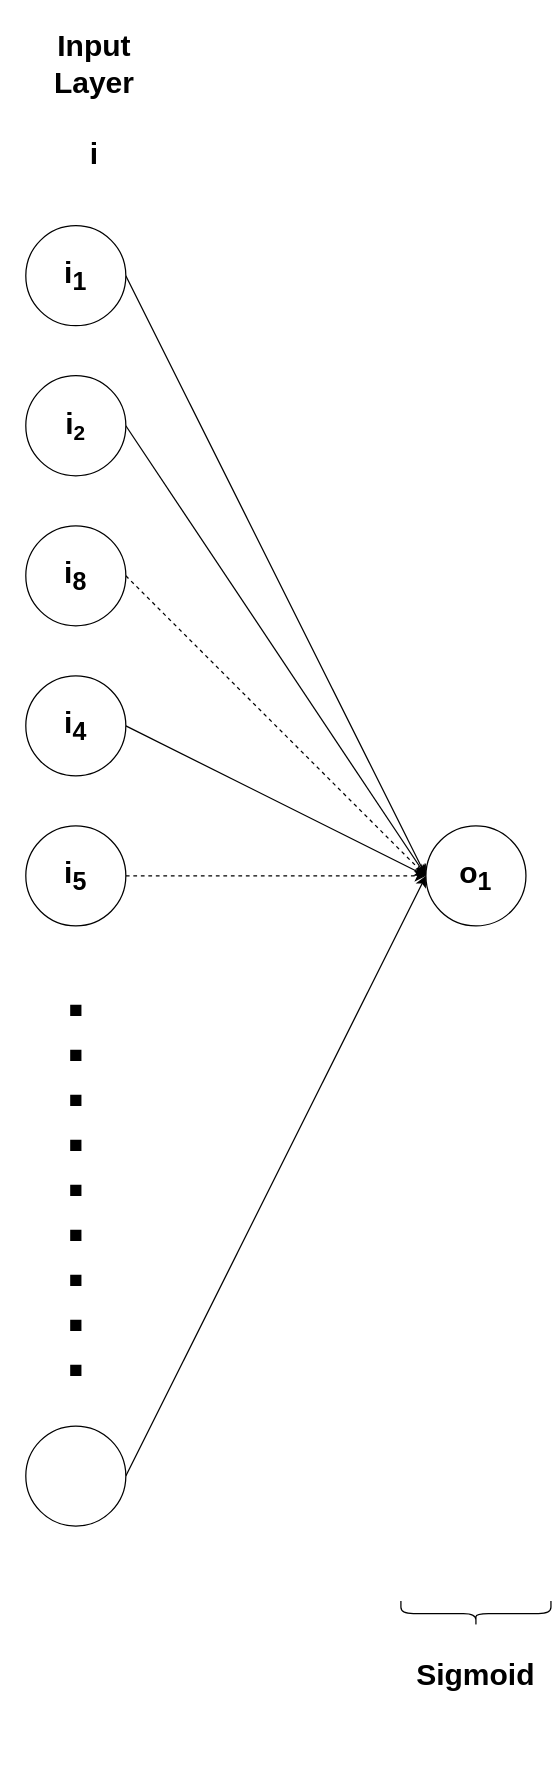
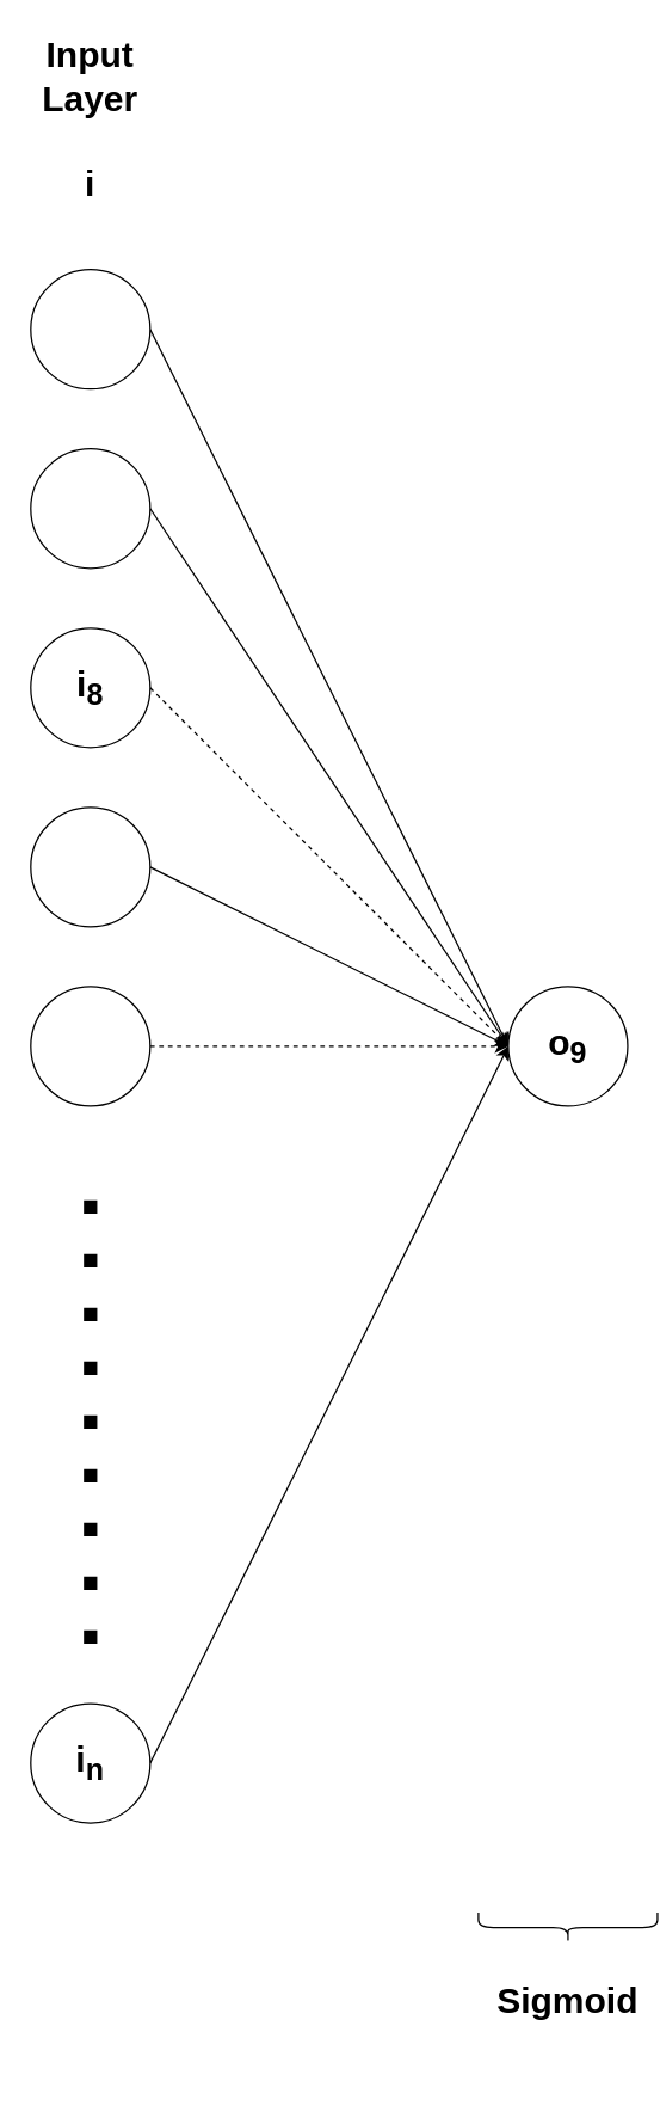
  <mxCell id="0" />
  <mxCell id="1" parent="0" />
  <mxCell id="2" style="orthogonalLoop=1;jettySize=auto;html=1;exitX=1;exitY=0.5;exitDx=0;exitDy=0;entryX=0;entryY=0.5;entryDx=0;entryDy=0;" edge="1" parent="1" source="3" target="14"><mxGeometry relative="1" as="geometry" /></mxCell>
  <mxCell id="3" value="" style="ellipse;whiteSpace=wrap;html=1;aspect=fixed;rounded=0;" vertex="1" parent="1"><mxGeometry x="20" y="180" width="80" height="80" as="geometry" /></mxCell>
  <mxCell id="4" style="orthogonalLoop=1;jettySize=auto;html=1;exitX=1;exitY=0.5;exitDx=0;exitDy=0;entryX=0;entryY=0.5;entryDx=0;entryDy=0;" edge="1" parent="1" source="5" target="14"><mxGeometry relative="1" as="geometry" /></mxCell>
  <mxCell id="5" value="" style="ellipse;whiteSpace=wrap;html=1;aspect=fixed;rounded=0;" vertex="1" parent="1"><mxGeometry x="20" y="300" width="80" height="80" as="geometry" /></mxCell>
  <mxCell id="6" style="orthogonalLoop=1;jettySize=auto;html=1;exitX=1;exitY=0.5;exitDx=0;exitDy=0;entryX=0;entryY=0.5;entryDx=0;entryDy=0;dashed=1;" edge="1" parent="1" source="7" target="14"><mxGeometry relative="1" as="geometry" /></mxCell>
  <mxCell id="7" value="" style="ellipse;whiteSpace=wrap;html=1;aspect=fixed;rounded=0;" vertex="1" parent="1"><mxGeometry x="20" y="420" width="80" height="80" as="geometry" /></mxCell>
  <mxCell id="8" style="orthogonalLoop=1;jettySize=auto;html=1;exitX=1;exitY=0.5;exitDx=0;exitDy=0;entryX=0;entryY=0.5;entryDx=0;entryDy=0;" edge="1" parent="1" source="9" target="14"><mxGeometry relative="1" as="geometry" /></mxCell>
  <mxCell id="9" value="" style="ellipse;whiteSpace=wrap;html=1;aspect=fixed;rounded=0;" vertex="1" parent="1"><mxGeometry x="20" y="540" width="80" height="80" as="geometry" /></mxCell>
  <mxCell id="10" style="orthogonalLoop=1;jettySize=auto;html=1;exitX=1;exitY=0.5;exitDx=0;exitDy=0;entryX=0;entryY=0.5;entryDx=0;entryDy=0;dashed=1;" edge="1" parent="1" source="11" target="14"><mxGeometry relative="1" as="geometry" /></mxCell>
  <mxCell id="11" value="" style="ellipse;whiteSpace=wrap;html=1;aspect=fixed;rounded=0;" vertex="1" parent="1"><mxGeometry x="20" y="660" width="80" height="80" as="geometry" /></mxCell>
  <mxCell id="12" style="orthogonalLoop=1;jettySize=auto;html=1;exitX=1;exitY=0.5;exitDx=0;exitDy=0;entryX=0;entryY=0.5;entryDx=0;entryDy=0;" edge="1" parent="1" source="13" target="14"><mxGeometry relative="1" as="geometry" /></mxCell>
  <mxCell id="13" value="" style="ellipse;whiteSpace=wrap;html=1;aspect=fixed;rounded=0;" vertex="1" parent="1"><mxGeometry x="20" y="1140" width="80" height="80" as="geometry" /></mxCell>
  <mxCell id="14" value="" style="ellipse;whiteSpace=wrap;html=1;aspect=fixed;rounded=0;" vertex="1" parent="1"><mxGeometry x="340" y="660" width="80" height="80" as="geometry" /></mxCell>
  <mxCell id="15" value="" style="endArrow=none;dashed=1;html=1;dashPattern=1 3;strokeWidth=9;rounded=0;" edge="1" parent="1"><mxGeometry width="50" height="50" relative="1" as="geometry"><mxPoint x="60" y="1100" as="sourcePoint" /><mxPoint x="60" y="780" as="targetPoint" /></mxGeometry></mxCell>
- <mxCell id="16" value="Input Layer&lt;br style=&quot;border-color: var(--border-color);&quot;&gt;&lt;br style=&quot;border-color: var(--border-color);&quot;&gt;i" style="text;html=1;strokeColor=none;fillColor=none;align=center;verticalAlign=middle;whiteSpace=wrap;rounded=0;fontSize=24;fontStyle=1" vertex="1" parent="1"><mxGeometry x="35" y="20" width="80" height="120" as="geometry" /></mxCell>
+ <mxCell id="16" value="Input Layer&lt;br style=&quot;border-color: var(--border-color);&quot;&gt;&lt;br style=&quot;border-color: var(--border-color);&quot;&gt;i" style="text;html=1;strokeColor=none;fillColor=none;align=center;verticalAlign=middle;whiteSpace=wrap;rounded=0;fontSize=24;fontStyle=1" vertex="1" parent="1"><mxGeometry x="20" y="20" width="80" height="120" as="geometry" /></mxCell>
  <mxCell id="17" value="Sigmoid" style="text;html=1;strokeColor=none;fillColor=none;align=center;verticalAlign=middle;whiteSpace=wrap;rounded=0;fontSize=24;fontStyle=1" vertex="1" parent="1"><mxGeometry x="340" y="1280" width="80" height="120" as="geometry" /></mxCell>
  <mxCell id="18" value="" style="shape=curlyBracket;whiteSpace=wrap;html=1;rounded=1;labelPosition=left;verticalLabelPosition=middle;align=right;verticalAlign=middle;rotation=-90;" vertex="1" parent="1"><mxGeometry x="370" y="1230" width="20" height="120" as="geometry" /></mxCell>
  <mxCell id="19" value="i&lt;sub style=&quot;border-color: var(--border-color);&quot;&gt;8&lt;/sub&gt;" style="text;html=1;strokeColor=none;fillColor=none;align=center;verticalAlign=middle;whiteSpace=wrap;rounded=0;fontSize=24;fontStyle=1" vertex="1" parent="1"><mxGeometry x="20" y="420" width="80" height="80" as="geometry" /></mxCell>
- <mxCell id="20" value="i&lt;sub style=&quot;border-color: var(--border-color);&quot;&gt;4&lt;/sub&gt;" style="text;html=1;strokeColor=none;fillColor=none;align=center;verticalAlign=middle;whiteSpace=wrap;rounded=0;fontSize=24;fontStyle=1" vertex="1" parent="1"><mxGeometry x="20" y="540" width="80" height="80" as="geometry" /></mxCell>
- <mxCell id="21" value="i&lt;sub style=&quot;border-color: var(--border-color);&quot;&gt;5&lt;/sub&gt;" style="text;html=1;strokeColor=none;fillColor=none;align=center;verticalAlign=middle;whiteSpace=wrap;rounded=0;fontSize=24;fontStyle=1" vertex="1" parent="1"><mxGeometry x="20" y="660" width="80" height="80" as="geometry" /></mxCell>
- <mxCell id="23" value="o&lt;sub&gt;1&lt;/sub&gt;" style="text;html=1;strokeColor=none;fillColor=none;align=center;verticalAlign=middle;whiteSpace=wrap;rounded=0;fontSize=24;fontStyle=1" vertex="1" parent="1"><mxGeometry x="340" y="660" width="80" height="80" as="geometry" /></mxCell>
- <mxCell id="24" value="i&lt;sub&gt;1&lt;/sub&gt;" style="text;html=1;strokeColor=none;fillColor=none;align=center;verticalAlign=middle;whiteSpace=wrap;rounded=0;fontSize=24;fontStyle=1" vertex="1" parent="1"><mxGeometry x="20" y="180" width="80" height="80" as="geometry" /></mxCell>
- <mxCell id="25" value="i&lt;span style=&quot;font-size: 20px;&quot;&gt;&lt;sub&gt;2&lt;/sub&gt;&lt;/span&gt;" style="text;html=1;strokeColor=none;fillColor=none;align=center;verticalAlign=middle;whiteSpace=wrap;rounded=0;fontSize=24;fontStyle=1" vertex="1" parent="1"><mxGeometry x="20" y="300" width="80" height="80" as="geometry" /></mxCell>
+ <mxCell id="22" value="i&lt;sub&gt;n&lt;/sub&gt;" style="text;html=1;strokeColor=none;fillColor=none;align=center;verticalAlign=middle;whiteSpace=wrap;rounded=0;fontSize=24;fontStyle=1" vertex="1" parent="1"><mxGeometry x="20" y="1140" width="80" height="80" as="geometry" /></mxCell>
+ <mxCell id="23" value="o&lt;sub&gt;9&lt;/sub&gt;" style="text;html=1;strokeColor=none;fillColor=none;align=center;verticalAlign=middle;whiteSpace=wrap;rounded=0;fontSize=24;fontStyle=1" vertex="1" parent="1"><mxGeometry x="340" y="660" width="80" height="80" as="geometry" /></mxCell>
